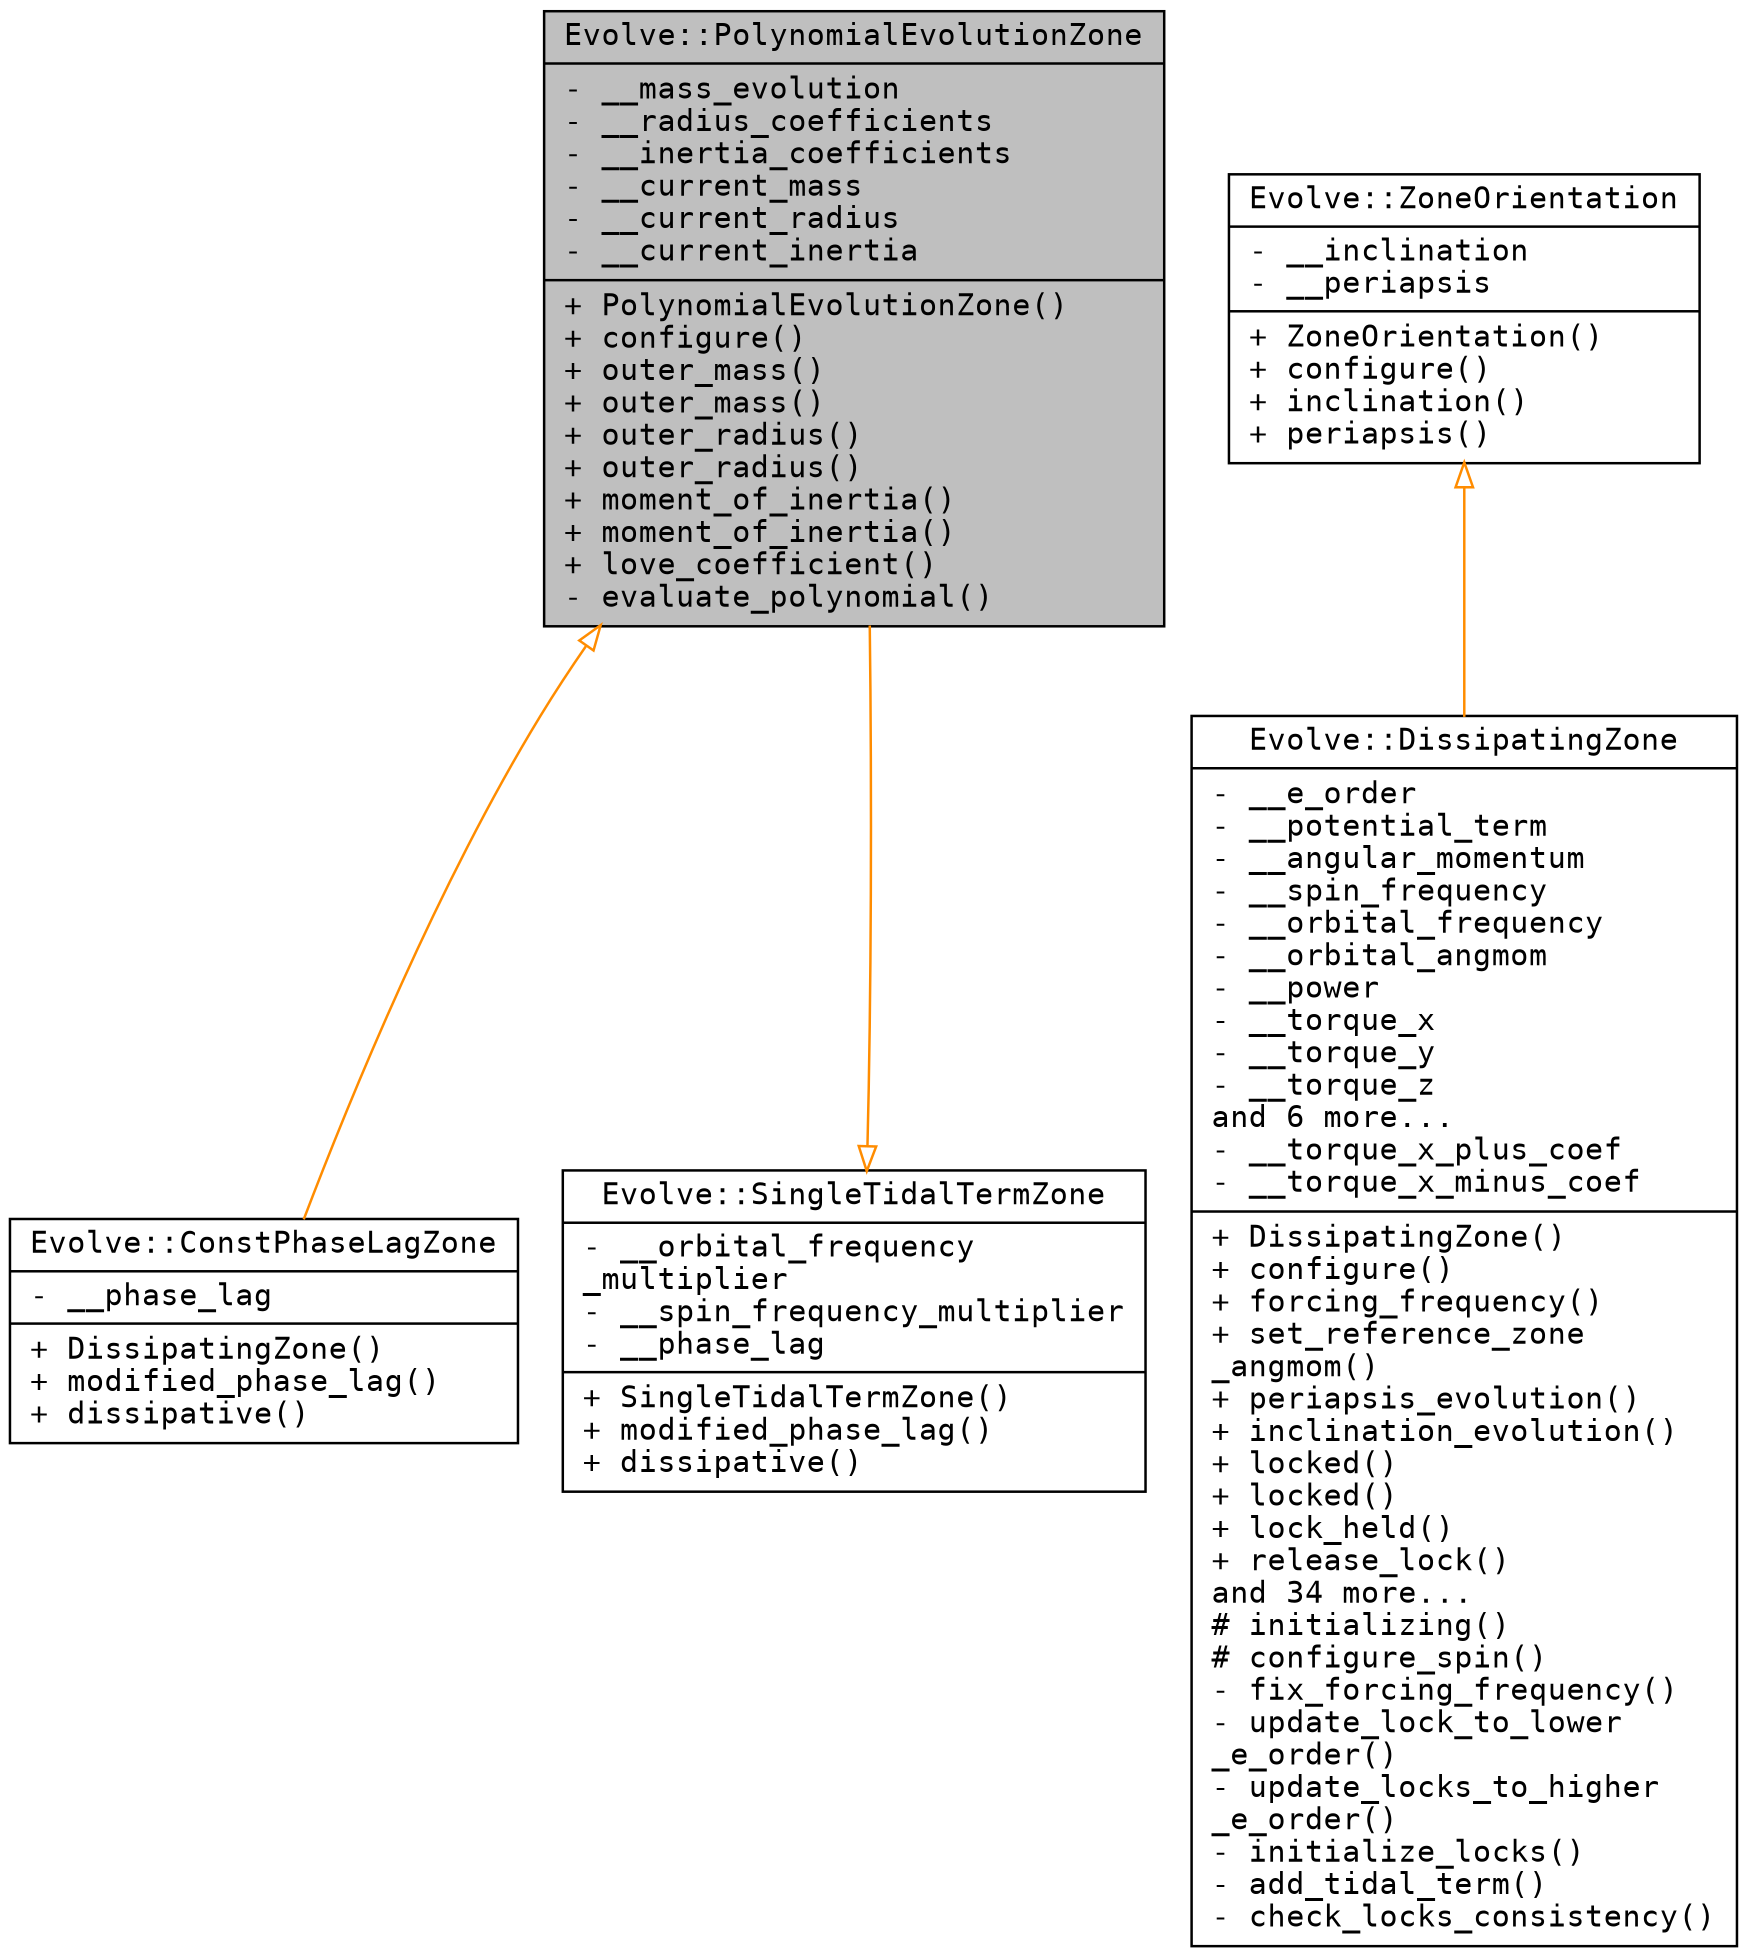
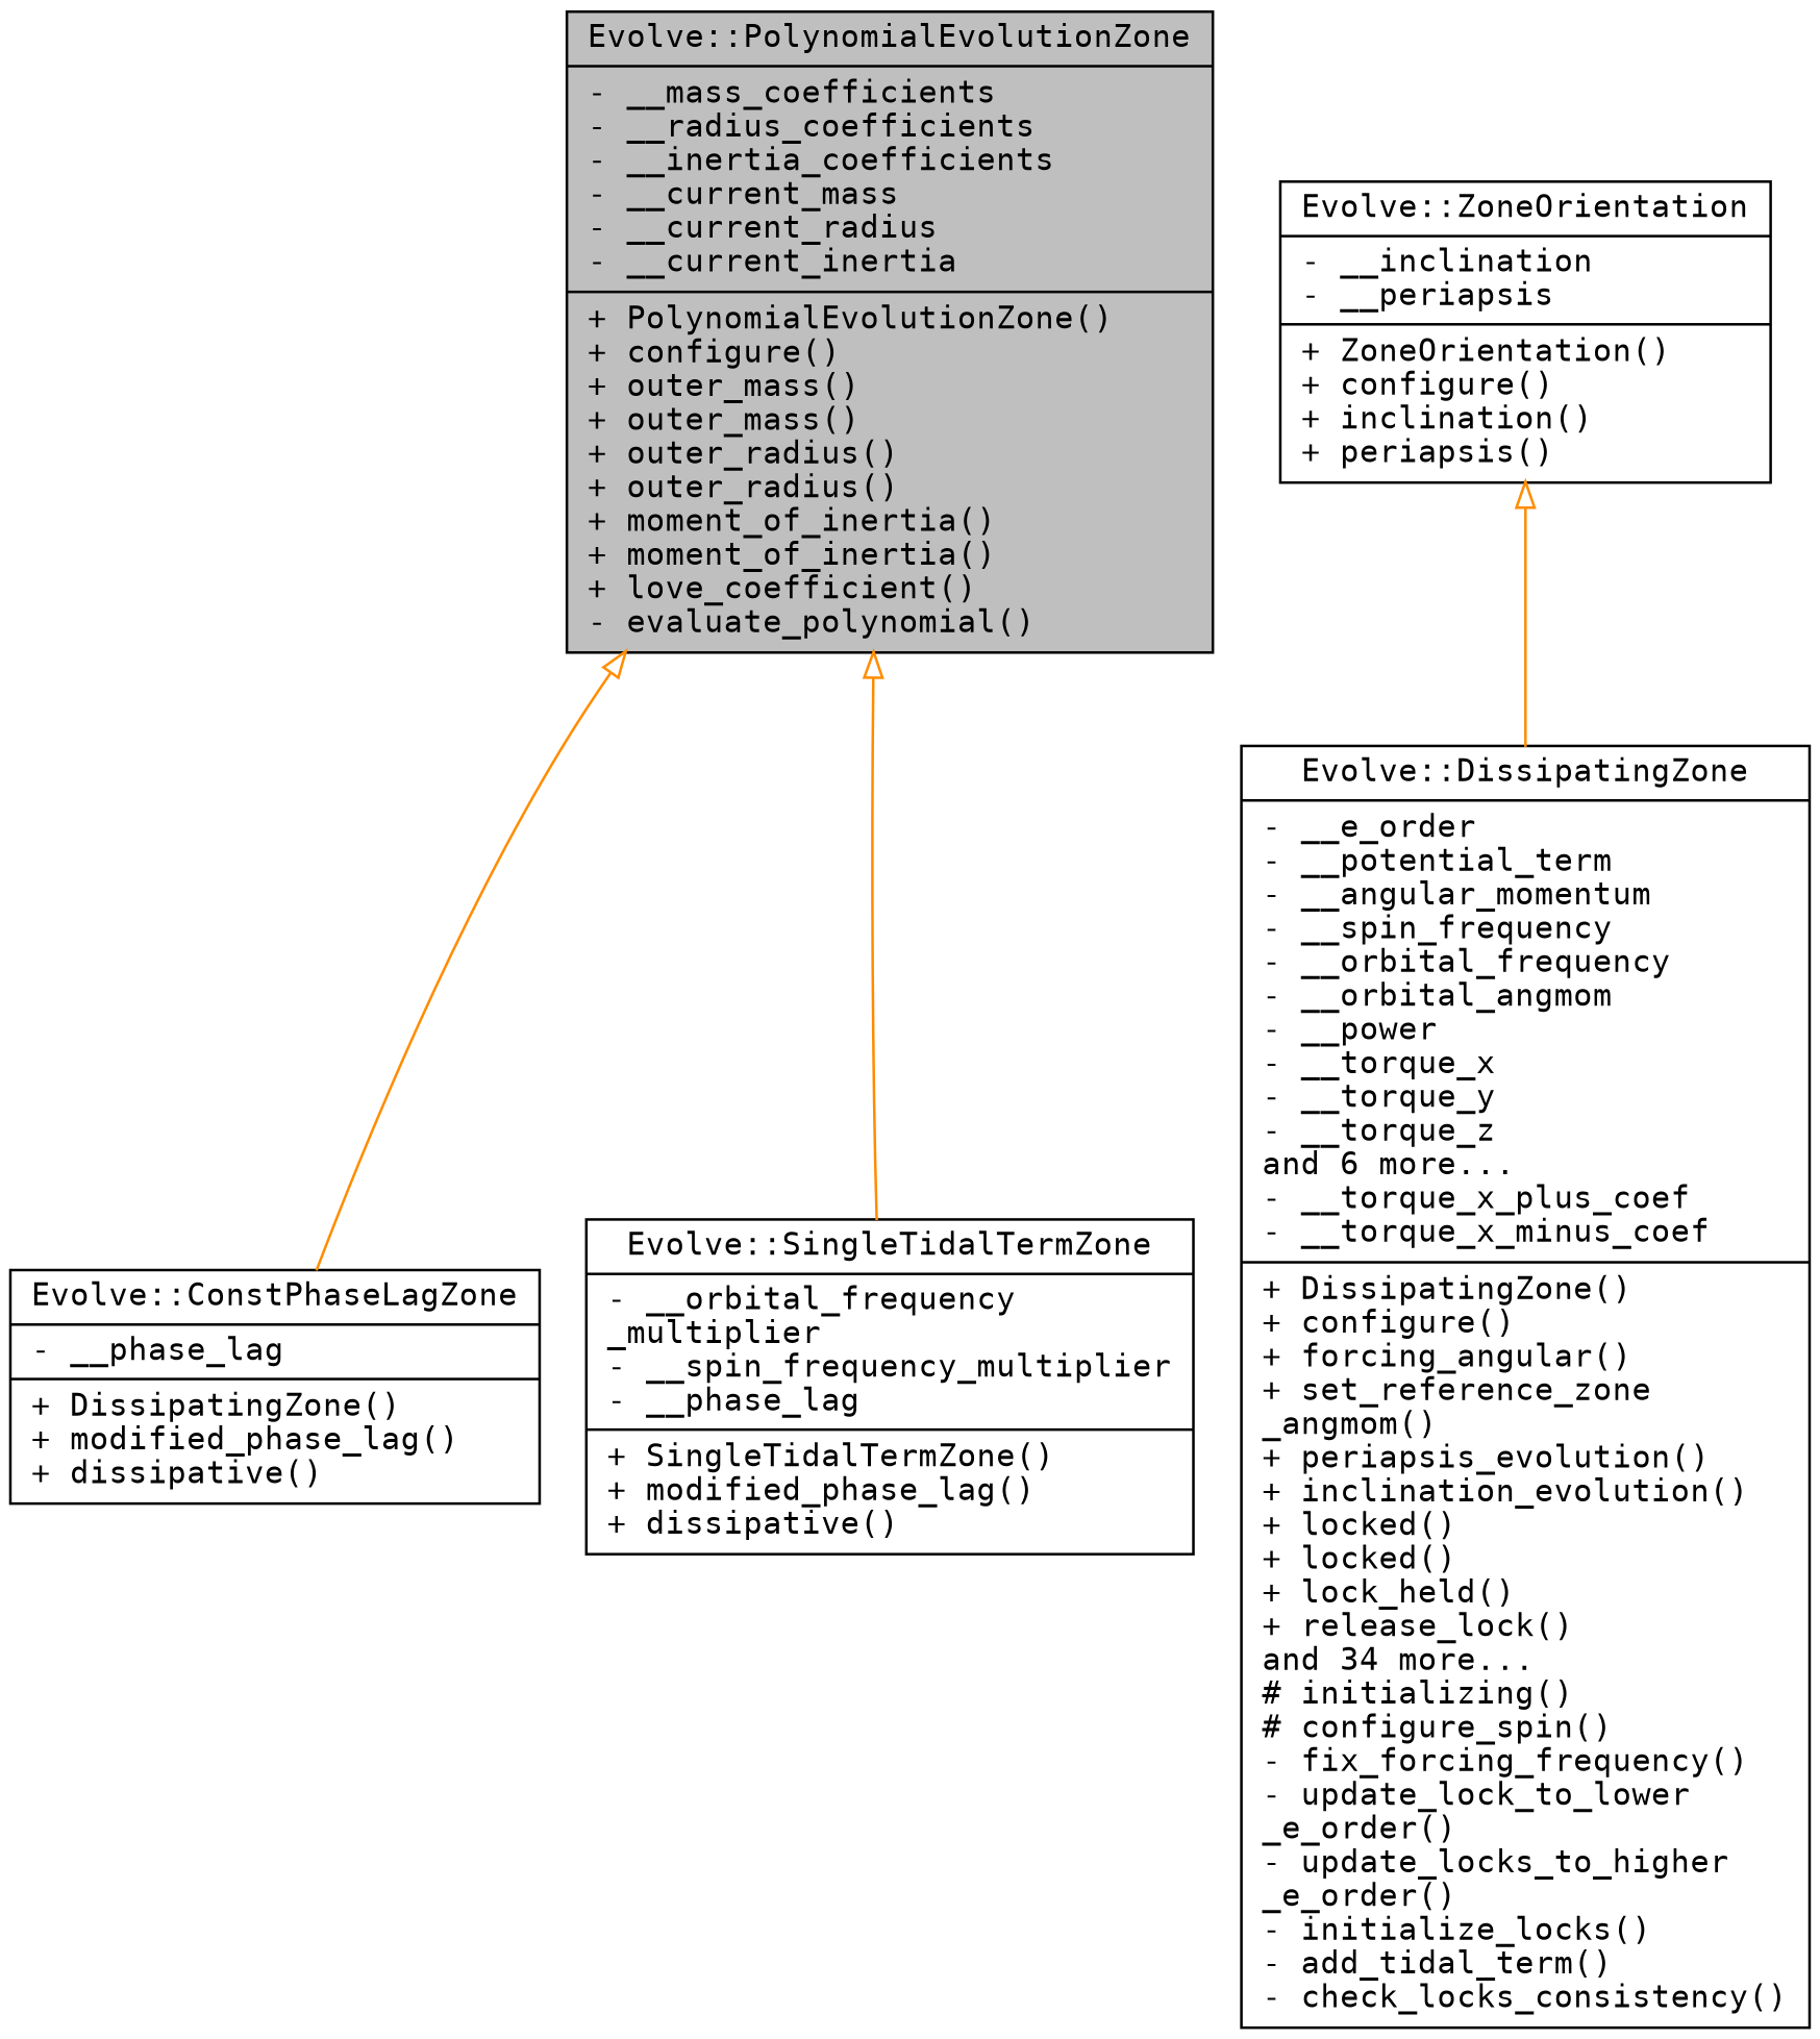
  digraph {
    fontname="DejaVu Sans Mono"
    node [color=black fillcolor=white fontname="DejaVu Sans Mono" fontsize=12 shape=record style=filled]
    edge [arrowtail=onormal color=darkorange dir=back fontname="DejaVu Sans Mono" fontsize=12 labelfontname=Helvetica labelfontsize=12 style=solid]
-   n1 [fillcolor=grey75 fontcolor=black height=0.2 label="{Evolve::PolynomialEvolutionZone\n|- __mass_evolution\l- __radius_coefficients\l- __inertia_coefficients\l- __current_mass\l- __current_radius\l- __current_inertia\l|+ PolynomialEvolutionZone()\l+ configure()\l+ outer_mass()\l+ outer_mass()\l+ outer_radius()\l+ outer_radius()\l+ moment_of_inertia()\l+ moment_of_inertia()\l+ love_coefficient()\l- evaluate_polynomial()\l}" width=0.4]
+   n1 [fillcolor=grey75 fontcolor=black height=0.2 label="{Evolve::PolynomialEvolutionZone\n|- __mass_coefficients\l- __radius_coefficients\l- __inertia_coefficients\l- __current_mass\l- __current_radius\l- __current_inertia\l|+ PolynomialEvolutionZone()\l+ configure()\l+ outer_mass()\l+ outer_mass()\l+ outer_radius()\l+ outer_radius()\l+ moment_of_inertia()\l+ moment_of_inertia()\l+ love_coefficient()\l- evaluate_polynomial()\l}" width=0.4]
    n2 [height=0.2 label="{Evolve::ConstPhaseLagZone\n|- __phase_lag\l|+ DissipatingZone()\l+ modified_phase_lag()\l+ dissipative()\l}" width=0.4]
    n3 [height=0.2 label="{Evolve::SingleTidalTermZone\n|- __orbital_frequency\l_multiplier\l- __spin_frequency_multiplier\l- __phase_lag\l|+ SingleTidalTermZone()\l+ modified_phase_lag()\l+ dissipative()\l}" width=0.4]
-   n4 [height=0.2 label="{Evolve::DissipatingZone\n|- __e_order\l- __potential_term\l- __angular_momentum\l- __spin_frequency\l- __orbital_frequency\l- __orbital_angmom\l- __power\l- __torque_x\l- __torque_y\l- __torque_z\land 6 more...\l- __torque_x_plus_coef\l- __torque_x_minus_coef\l|+ DissipatingZone()\l+ configure()\l+ forcing_frequency()\l+ set_reference_zone\l_angmom()\l+ periapsis_evolution()\l+ inclination_evolution()\l+ locked()\l+ locked()\l+ lock_held()\l+ release_lock()\land 34 more...\l# initializing()\l# configure_spin()\l- fix_forcing_frequency()\l- update_lock_to_lower\l_e_order()\l- update_locks_to_higher\l_e_order()\l- initialize_locks()\l- add_tidal_term()\l- check_locks_consistency()\l}" width=0.4]
+   n4 [height=0.2 label="{Evolve::DissipatingZone\n|- __e_order\l- __potential_term\l- __angular_momentum\l- __spin_frequency\l- __orbital_frequency\l- __orbital_angmom\l- __power\l- __torque_x\l- __torque_y\l- __torque_z\land 6 more...\l- __torque_x_plus_coef\l- __torque_x_minus_coef\l|+ DissipatingZone()\l+ configure()\l+ forcing_angular()\l+ set_reference_zone\l_angmom()\l+ periapsis_evolution()\l+ inclination_evolution()\l+ locked()\l+ locked()\l+ lock_held()\l+ release_lock()\land 34 more...\l# initializing()\l# configure_spin()\l- fix_forcing_frequency()\l- update_lock_to_lower\l_e_order()\l- update_locks_to_higher\l_e_order()\l- initialize_locks()\l- add_tidal_term()\l- check_locks_consistency()\l}" width=0.4]
    n5 [height=0.2 label="{Evolve::ZoneOrientation\n|- __inclination\l- __periapsis\l|+ ZoneOrientation()\l+ configure()\l+ inclination()\l+ periapsis()\l}" width=0.4]
    n1 -> n2
-   n3 -> n1
+   n1 -> n3
    n5 -> n4
  }
